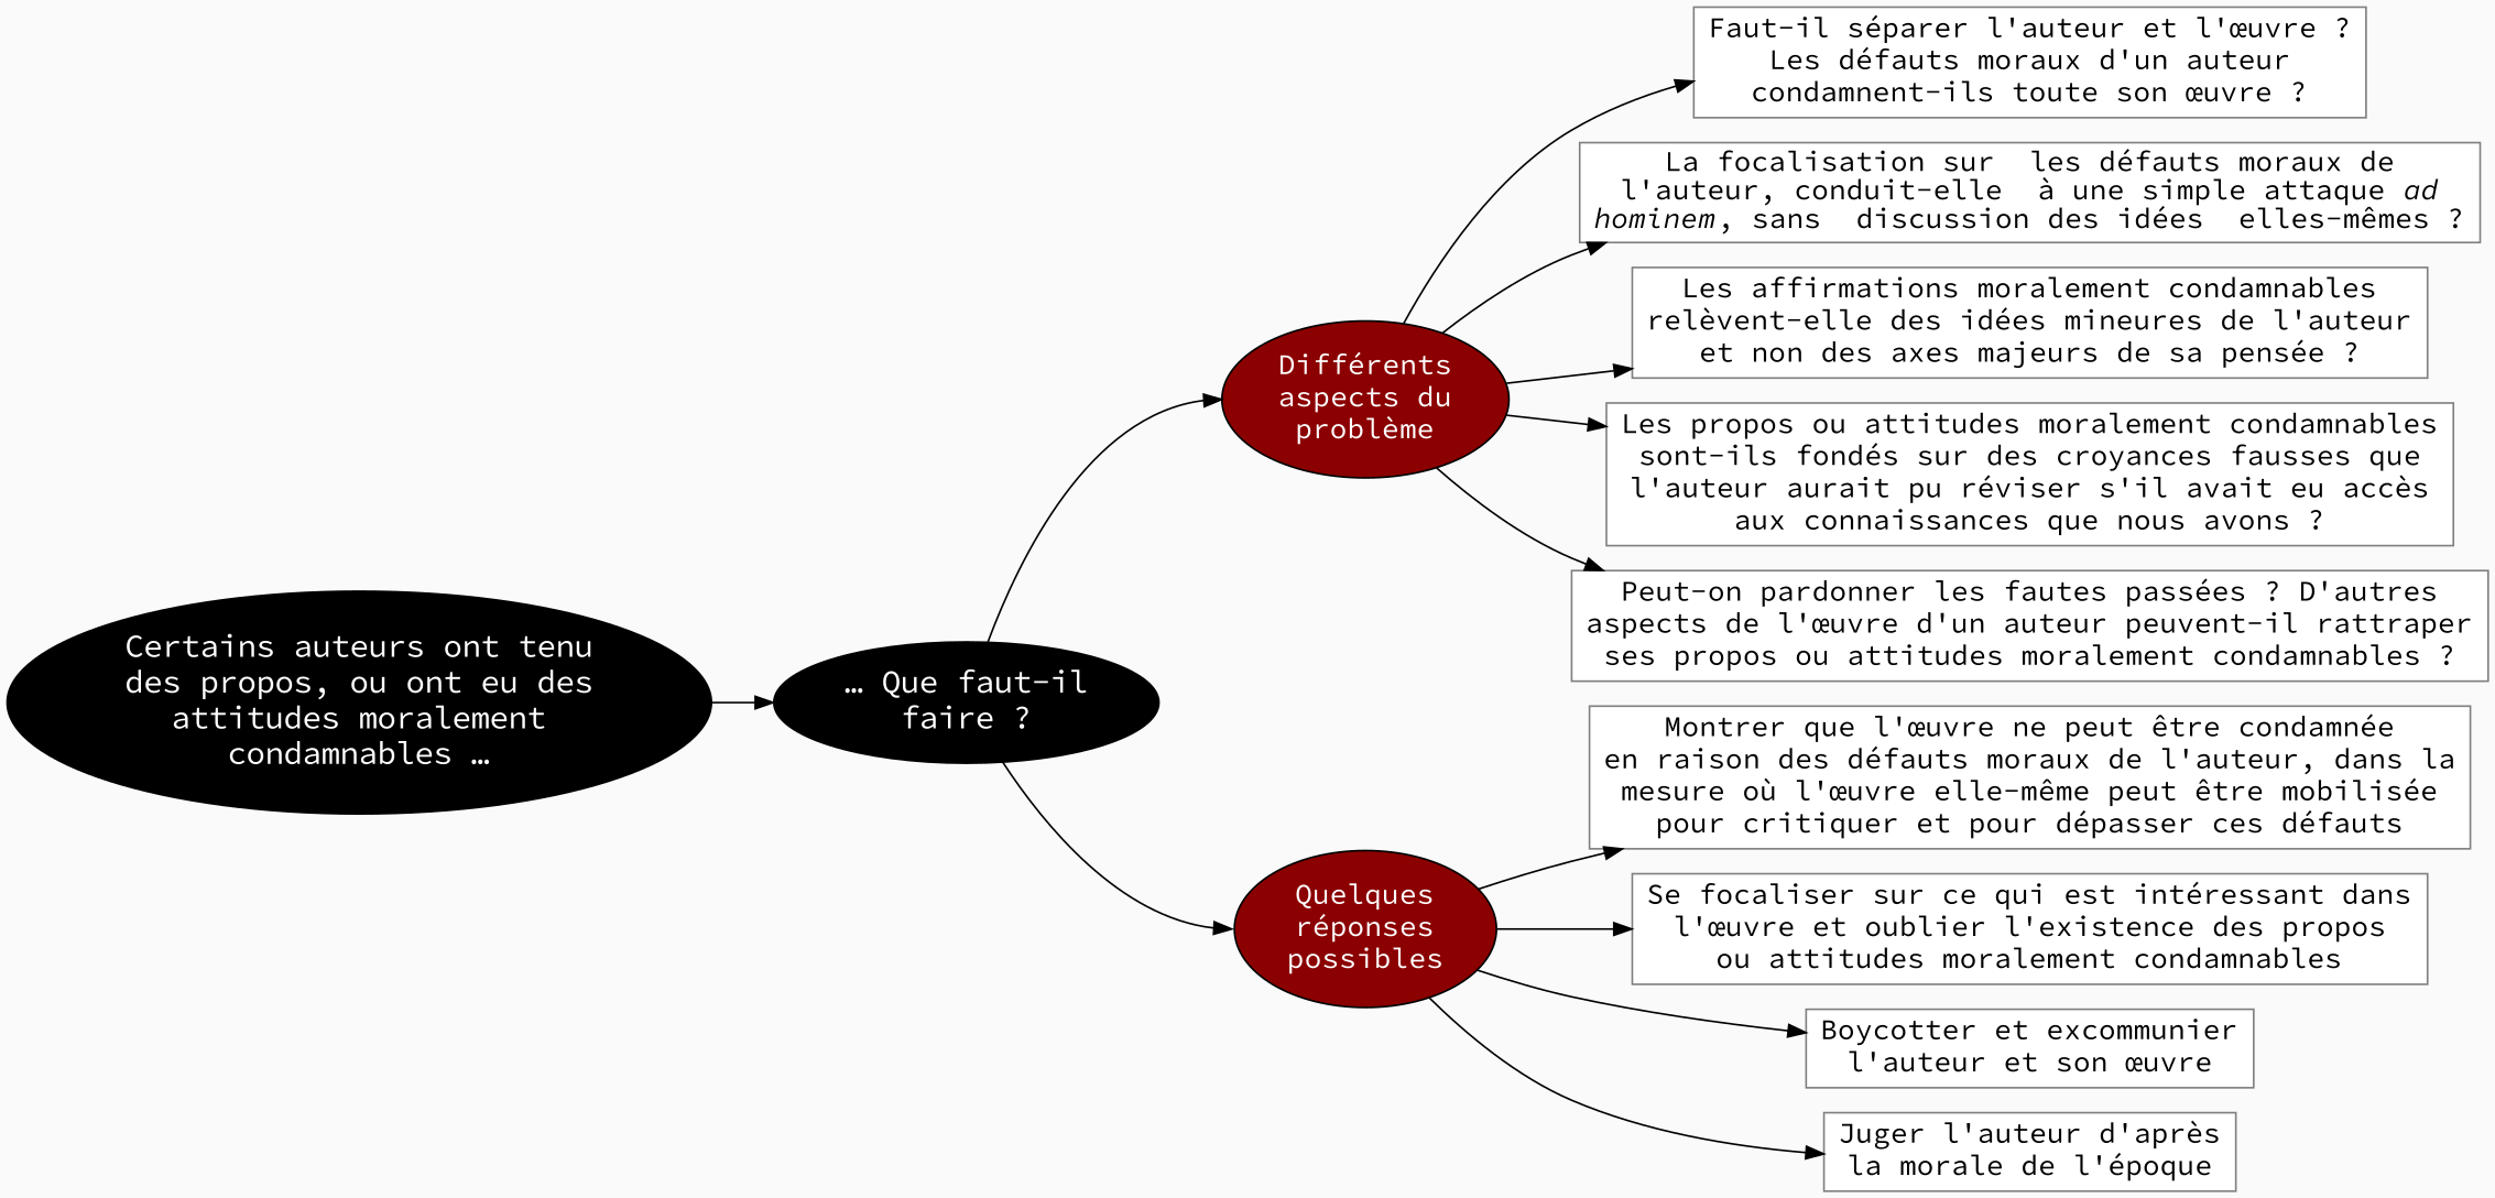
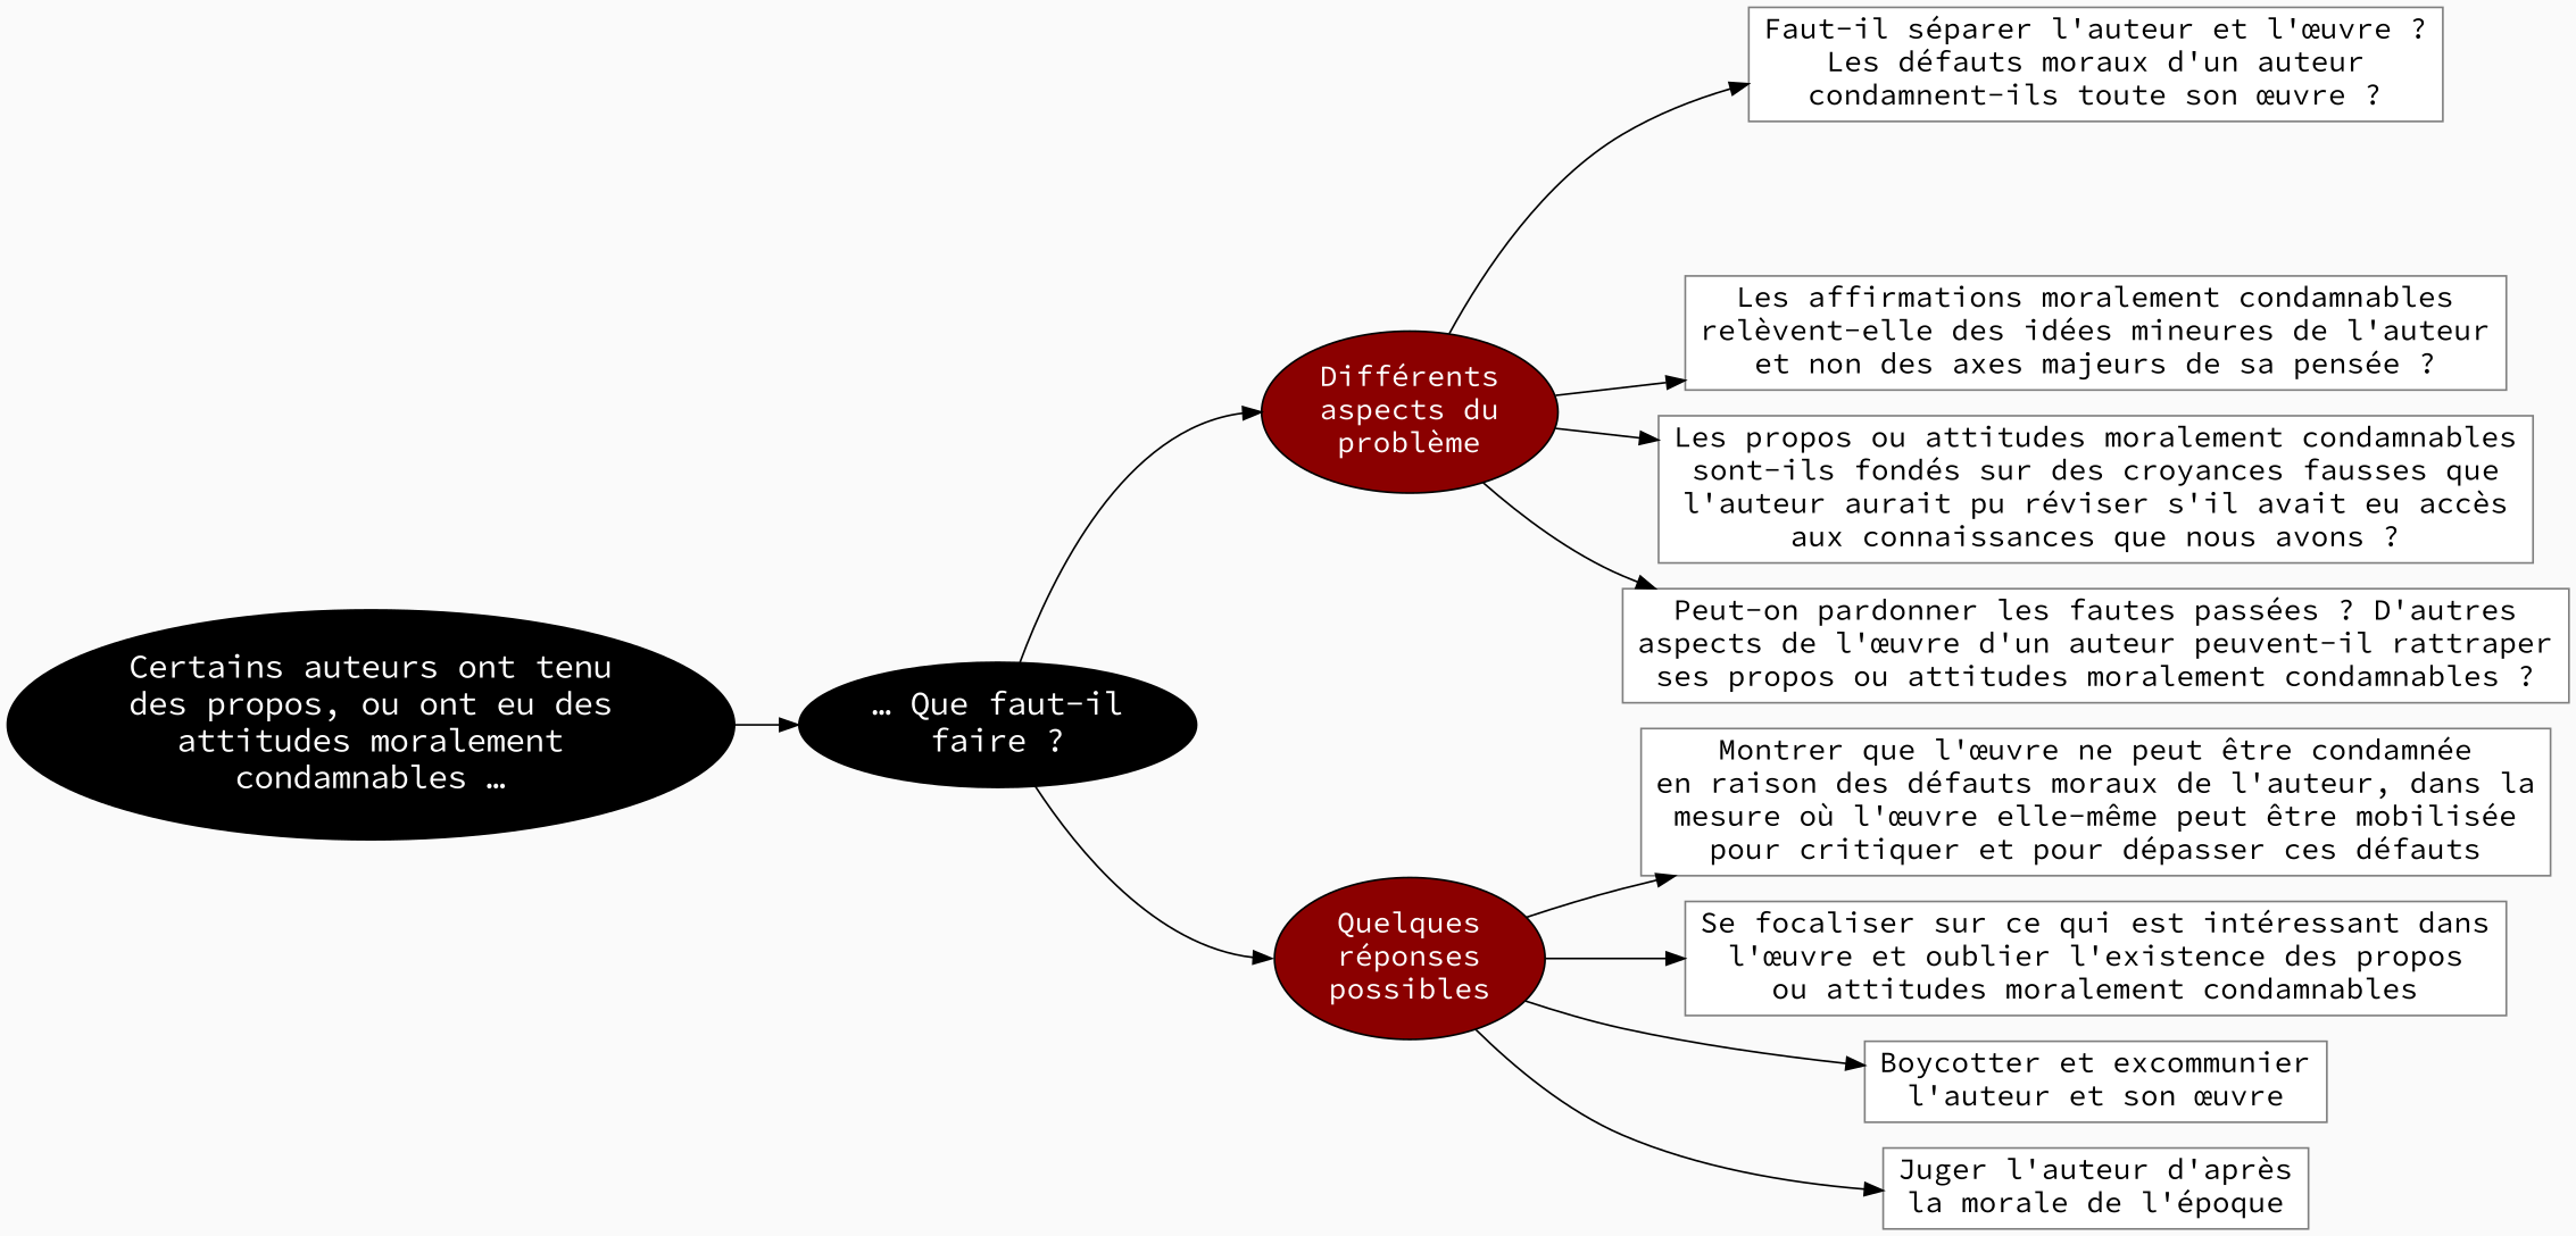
  digraph {
    bgcolor=grey98
    nodesep=0.2
    rankdir=LR
    ranksep=0.1
    splines=true
    style=filled
    fontname="Source Code Pro"
    node [color=grey50 fillcolor=white fontcolor=black fontsize=16 shape=box style=filled fontname="Source Code Pro"]
    edge [minlen=4 fontname="Source Code Pro"]
    n1 [label="Peut-on pardonner les fautes passées ? D'autres\naspects de l'œuvre d'un auteur peuvent-il rattraper\nses propos ou attitudes moralement condamnables ?"]
    n2 [label="Se focaliser sur ce qui est intéressant dans\nl'œuvre et oublier l'existence des propos\nou attitudes moralement condamnables"]
    n3 [fillcolor=12 fontcolor=white fontsize=18 label="Certains auteurs ont tenu\ndes propos, ou ont eu des\nattitudes moralement\ncondamnables …" color="" shape=""]
    n4 [fillcolor=12 fontcolor=white fontsize=18 label="… Que faut-il\nfaire ?" color="" shape=""]
    n5 [fillcolor=red4 fontcolor=white label="Différents\naspects du\nproblème" color="" shape=""]
    n6 [fillcolor=red4 fontcolor=white label="Quelques\nréponses\npossibles" color="" shape=""]
    n7 [label="Faut-il séparer l'auteur et l'œuvre ?\nLes défauts moraux d'un auteur\ncondamnent-ils toute son œuvre ?"]
-   n8 [label=<La focalisation sur  les défauts moraux de<br/> l'auteur, conduit-elle  à une simple attaque <i>ad <br/>hominem</i>, sans  discussion des idées  elles-mêmes ?>]
    n9 [label="Les affirmations moralement condamnables\nrelèvent-elle des idées mineures de l'auteur\net non des axes majeurs de sa pensée ?"]
    n10 [label="Les propos ou attitudes moralement condamnables\nsont-ils fondés sur des croyances fausses que\nl'auteur aurait pu réviser s'il avait eu accès\naux connaissances que nous avons ?"]
    n11 [label="Boycotter et excommunier\nl'auteur et son œuvre"]
    n12 [label="Juger l'auteur d'après\nla morale de l'époque"]
    n13 [label="Montrer que l'œuvre ne peut être condamnée\nen raison des défauts moraux de l'auteur, dans la\nmesure où l'œuvre elle-même peut être mobilisée\npour critiquer et pour dépasser ces défauts"]
    subgraph sub_1 {
      rank=same
      n1
      n2
    }
    n1 -> n2 [style=invis]
    n3 -> n4
    n4 -> n5 [headport=w]
    n4 -> n6 [headport=w]
    n5 -> n1
    n5 -> n7
-   n5 -> n8
    n5 -> n9
    n5 -> n10
    n6 -> n2
    n6 -> n11
    n6 -> n12
    n6 -> n13
  }
